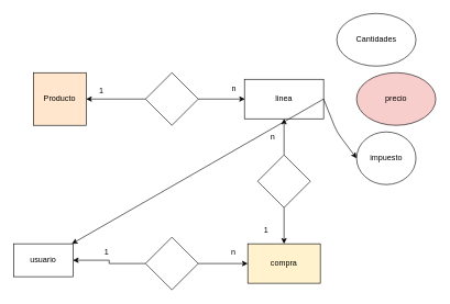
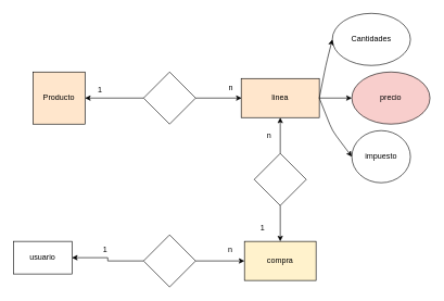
  <mxCell id="0" />
  <mxCell id="1" parent="0" />
  <mxCell id="2" value="Producto" style="whiteSpace=wrap;html=1;aspect=fixed;fillColor=#ffe6cc;" vertex="1" parent="1"><mxGeometry x="50" y="110" width="80" height="80" as="geometry" /></mxCell>
  <mxCell id="3" value="" style="edgeStyle=orthogonalEdgeStyle;rounded=0;orthogonalLoop=1;jettySize=auto;html=1;entryX=1;entryY=0.5;entryDx=0;entryDy=0;" edge="1" parent="1" source="4" target="2"><mxGeometry relative="1" as="geometry"><mxPoint x="140" y="150" as="targetPoint" /></mxGeometry></mxCell>
  <mxCell id="4" value="" style="rhombus;whiteSpace=wrap;html=1;" vertex="1" parent="1"><mxGeometry x="220" y="110" width="80" height="80" as="geometry" /></mxCell>
- <mxCell id="5" value="linea" style="rounded=0;whiteSpace=wrap;html=1;" vertex="1" parent="1"><mxGeometry x="370" y="120" width="120" height="60" as="geometry" /></mxCell>
+ <mxCell id="5" value="linea" style="rounded=0;whiteSpace=wrap;html=1;fillColor=#ffe6cc;" vertex="1" parent="1"><mxGeometry x="370" y="120" width="120" height="60" as="geometry" /></mxCell>
  <mxCell id="6" value="" style="endArrow=classic;html=1;" edge="1" parent="1" source="4"><mxGeometry width="50" height="50" relative="1" as="geometry"><mxPoint x="300" y="200" as="sourcePoint" /><mxPoint x="370.711" y="150" as="targetPoint" /></mxGeometry></mxCell>
  <mxCell id="7" value="" style="edgeStyle=orthogonalEdgeStyle;rounded=0;orthogonalLoop=1;jettySize=auto;html=1;" edge="1" parent="1" source="8" target="5"><mxGeometry relative="1" as="geometry" /></mxCell>
  <mxCell id="8" value="" style="rhombus;whiteSpace=wrap;html=1;" vertex="1" parent="1"><mxGeometry x="390" y="235" width="80" height="80" as="geometry" /></mxCell>
  <mxCell id="9" value="compra" style="rounded=0;whiteSpace=wrap;html=1;fillColor=#fff2cc;" vertex="1" parent="1"><mxGeometry x="375" y="370" width="110" height="60" as="geometry" /></mxCell>
  <mxCell id="10" value="usuario" style="rounded=0;whiteSpace=wrap;html=1;" vertex="1" parent="1"><mxGeometry x="20" y="370" width="90" height="50" as="geometry" /></mxCell>
  <mxCell id="11" style="edgeStyle=orthogonalEdgeStyle;rounded=0;orthogonalLoop=1;jettySize=auto;html=1;entryX=0;entryY=0.5;entryDx=0;entryDy=0;" edge="1" parent="1" source="13" target="9"><mxGeometry relative="1" as="geometry" /></mxCell>
  <mxCell id="12" style="edgeStyle=orthogonalEdgeStyle;rounded=0;orthogonalLoop=1;jettySize=auto;html=1;exitX=0;exitY=0.5;exitDx=0;exitDy=0;entryX=1;entryY=0.5;entryDx=0;entryDy=0;" edge="1" parent="1" source="13" target="10"><mxGeometry relative="1" as="geometry" /></mxCell>
  <mxCell id="13" value="" style="rhombus;whiteSpace=wrap;html=1;" vertex="1" parent="1"><mxGeometry x="220" y="360" width="80" height="80" as="geometry" /></mxCell>
  <mxCell id="14" value="Cantidades" style="ellipse;whiteSpace=wrap;html=1;" vertex="1" parent="1"><mxGeometry x="510" y="20" width="120" height="80" as="geometry" /></mxCell>
  <mxCell id="15" value="precio" style="ellipse;whiteSpace=wrap;html=1;fillColor=#f8cecc;" vertex="1" parent="1"><mxGeometry x="540" y="110" width="120" height="80" as="geometry" /></mxCell>
  <mxCell id="16" value="impuesto" style="ellipse;whiteSpace=wrap;html=1;" vertex="1" parent="1"><mxGeometry x="540" y="200" width="90" height="80" as="geometry" /></mxCell>
- <mxCell id="18" value="" style="endArrow=classic;html=1;exitX=1;exitY=0.5;exitDx=0;exitDy=0;" edge="1" parent="1" source="5" target="10"><mxGeometry width="50" height="50" relative="1" as="geometry"><mxPoint x="490" y="190" as="sourcePoint" /><mxPoint x="540" y="140" as="targetPoint" /></mxGeometry></mxCell>
+ <mxCell id="17" value="" style="endArrow=classic;html=1;exitX=1;exitY=0.5;exitDx=0;exitDy=0;entryX=0;entryY=0.5;entryDx=0;entryDy=0;" edge="1" parent="1" source="5" target="14"><mxGeometry width="50" height="50" relative="1" as="geometry"><mxPoint x="-40" y="500" as="sourcePoint" /><mxPoint x="10" y="450" as="targetPoint" /><Array as="points"><mxPoint x="500" y="100" /></Array></mxGeometry></mxCell>
+ <mxCell id="18" value="" style="endArrow=classic;html=1;exitX=1;exitY=0.5;exitDx=0;exitDy=0;entryX=0;entryY=0.5;entryDx=0;entryDy=0;" edge="1" parent="1" source="5" target="15"><mxGeometry width="50" height="50" relative="1" as="geometry"><mxPoint x="490" y="190" as="sourcePoint" /><mxPoint x="540" y="140" as="targetPoint" /></mxGeometry></mxCell>
  <mxCell id="19" value="" style="endArrow=classic;html=1;exitX=1;exitY=0.5;exitDx=0;exitDy=0;entryX=0;entryY=0.5;entryDx=0;entryDy=0;" edge="1" parent="1" source="5" target="16"><mxGeometry width="50" height="50" relative="1" as="geometry"><mxPoint x="490" y="260" as="sourcePoint" /><mxPoint x="540" y="210" as="targetPoint" /><Array as="points"><mxPoint x="510" y="200" /></Array></mxGeometry></mxCell>
  <mxCell id="20" value="" style="endArrow=classic;html=1;exitX=0.5;exitY=1;exitDx=0;exitDy=0;entryX=0.5;entryY=0;entryDx=0;entryDy=0;" edge="1" parent="1" source="8" target="9"><mxGeometry width="50" height="50" relative="1" as="geometry"><mxPoint x="530" y="360" as="sourcePoint" /><mxPoint x="580" y="310" as="targetPoint" /></mxGeometry></mxCell>
  <mxCell id="21" value="1" style="text;html=1;resizable=0;points=[];autosize=1;align=left;verticalAlign=top;spacingTop=-4;" vertex="1" parent="1"><mxGeometry x="148" y="128" width="20" height="20" as="geometry" /></mxCell>
  <mxCell id="22" value="n" style="text;html=1;resizable=0;points=[];autosize=1;align=left;verticalAlign=top;spacingTop=-4;" vertex="1" parent="1"><mxGeometry x="349" y="124" width="20" height="20" as="geometry" /></mxCell>
  <mxCell id="23" value="n" style="text;html=1;resizable=0;points=[];autosize=1;align=left;verticalAlign=top;spacingTop=-4;" vertex="1" parent="1"><mxGeometry x="408" y="197" width="20" height="20" as="geometry" /></mxCell>
  <mxCell id="24" value="1" style="text;html=1;resizable=0;points=[];autosize=1;align=left;verticalAlign=top;spacingTop=-4;" vertex="1" parent="1"><mxGeometry x="398" y="340" width="20" height="20" as="geometry" /></mxCell>
  <mxCell id="25" value="n" style="text;html=1;resizable=0;points=[];autosize=1;align=left;verticalAlign=top;spacingTop=-4;" vertex="1" parent="1"><mxGeometry x="348" y="373" width="20" height="20" as="geometry" /></mxCell>
  <mxCell id="26" value="1" style="text;html=1;resizable=0;points=[];autosize=1;align=left;verticalAlign=top;spacingTop=-4;" vertex="1" parent="1"><mxGeometry x="156" y="373" width="20" height="20" as="geometry" /></mxCell>
